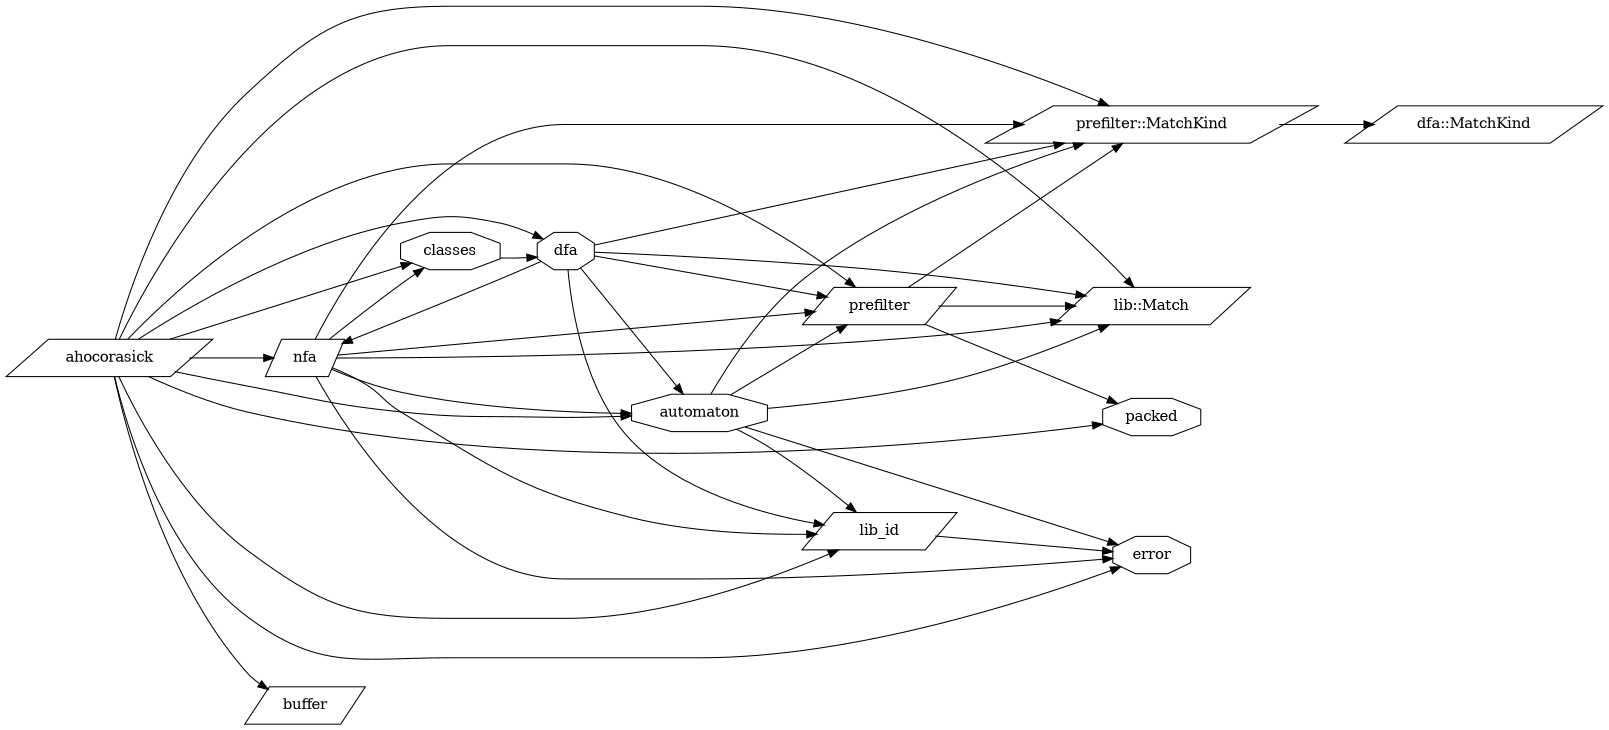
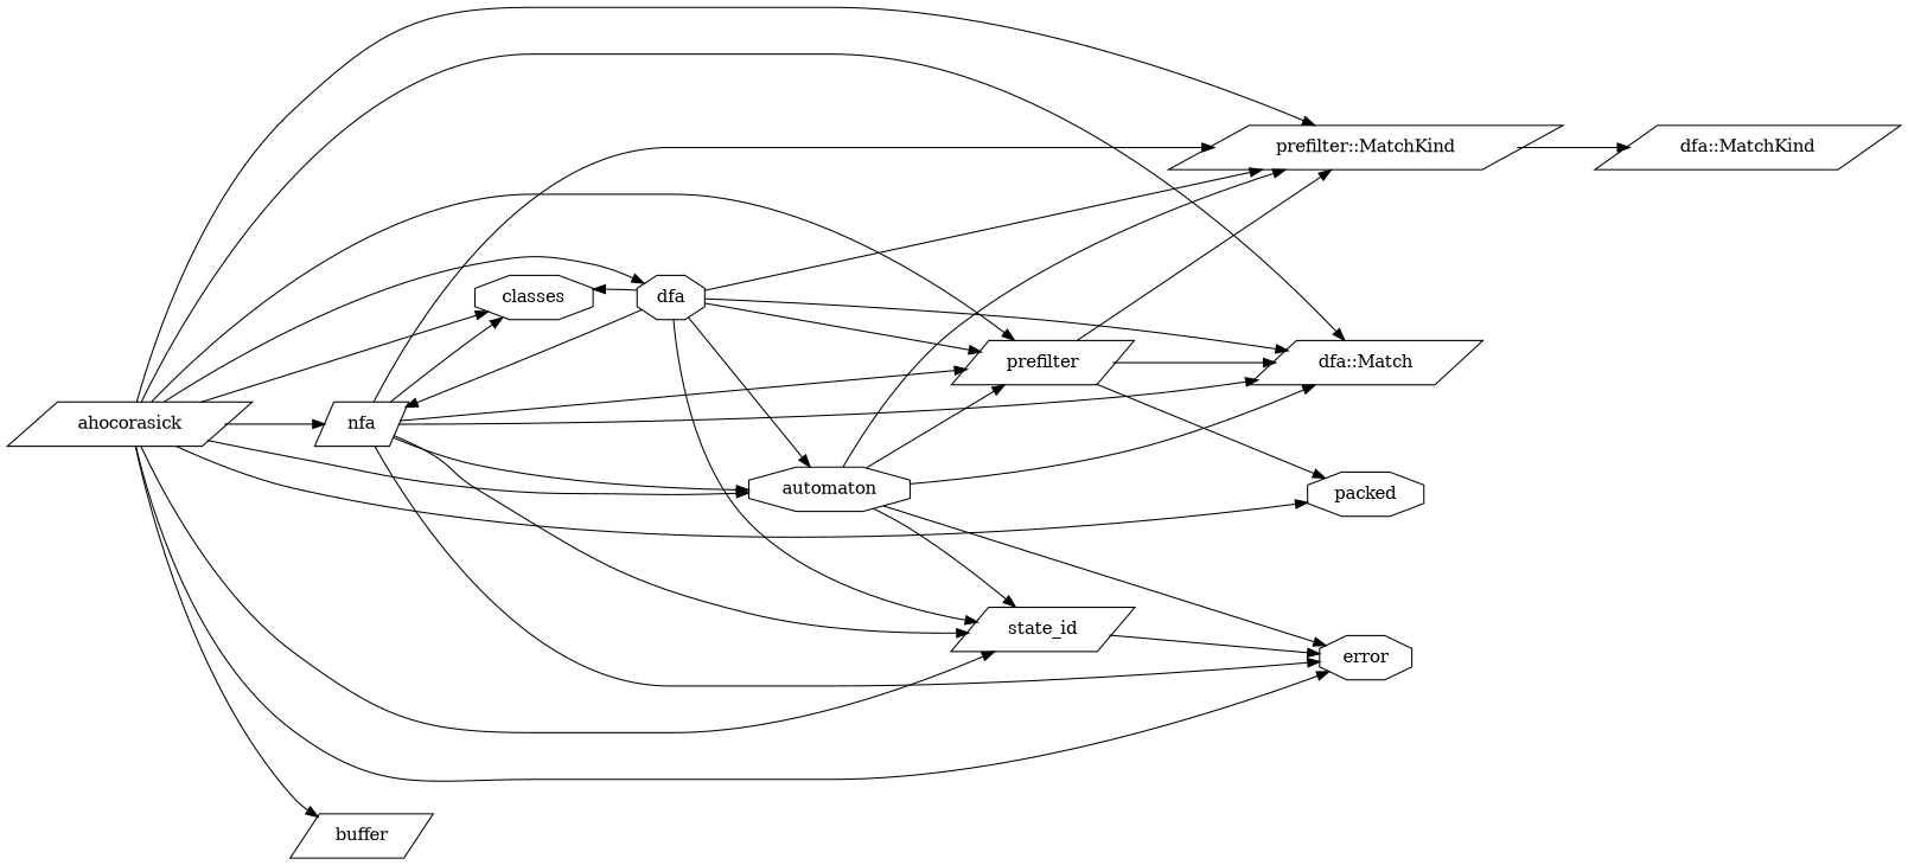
  digraph {
    rankdir=LR
    node [shape=parallelogram]
    error [shape=octagon]
-   state_id [label=lib_id]
+   state_id
    n3 [label="prefilter::MatchKind"]
    n4 [label="dfa::MatchKind"]
    prefilter
    packed [shape=octagon]
-   "lib::Match"
+   "lib::Match" [label="dfa::Match"]
    automaton [shape=octagon]
    nfa
    classes [shape=octagon]
    dfa [shape=octagon]
    ahocorasick
    buffer
    state_id -> error
    n3 -> n4
    prefilter -> n3
    prefilter -> packed
    prefilter -> "lib::Match"
    automaton -> error
    automaton -> state_id
    automaton -> n3
    automaton -> prefilter
    automaton -> "lib::Match"
    nfa -> error
    nfa -> state_id
    nfa -> n3
    nfa -> prefilter
    nfa -> "lib::Match"
    nfa -> automaton
    nfa -> classes
    dfa -> state_id
    dfa -> n3
    dfa -> prefilter
    dfa -> "lib::Match"
    dfa -> automaton
    dfa -> nfa
-   classes -> dfa
+   dfa -> classes
    ahocorasick -> error
    ahocorasick -> state_id
    ahocorasick -> n3
    ahocorasick -> prefilter
    ahocorasick -> packed
    ahocorasick -> "lib::Match"
    ahocorasick -> automaton
    ahocorasick -> nfa
    ahocorasick -> classes
    ahocorasick -> dfa
    ahocorasick -> buffer
  }
